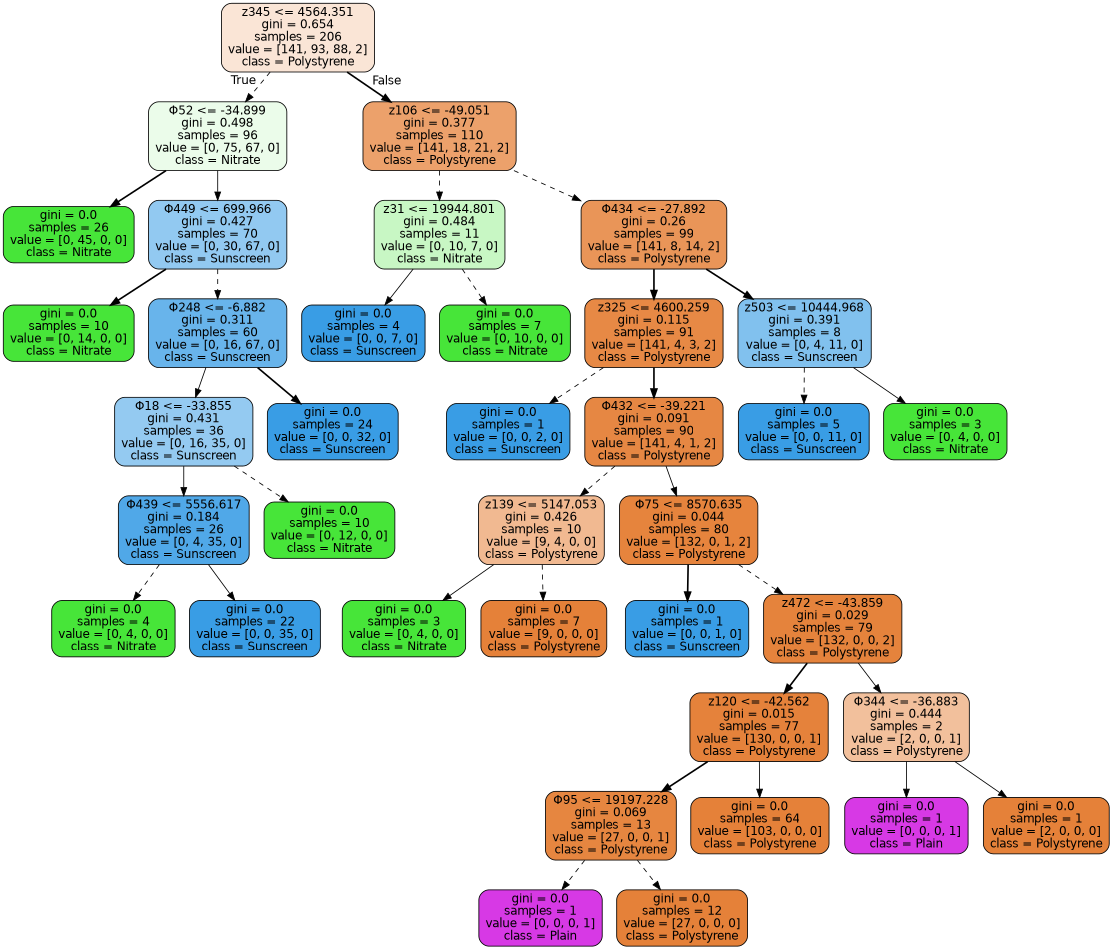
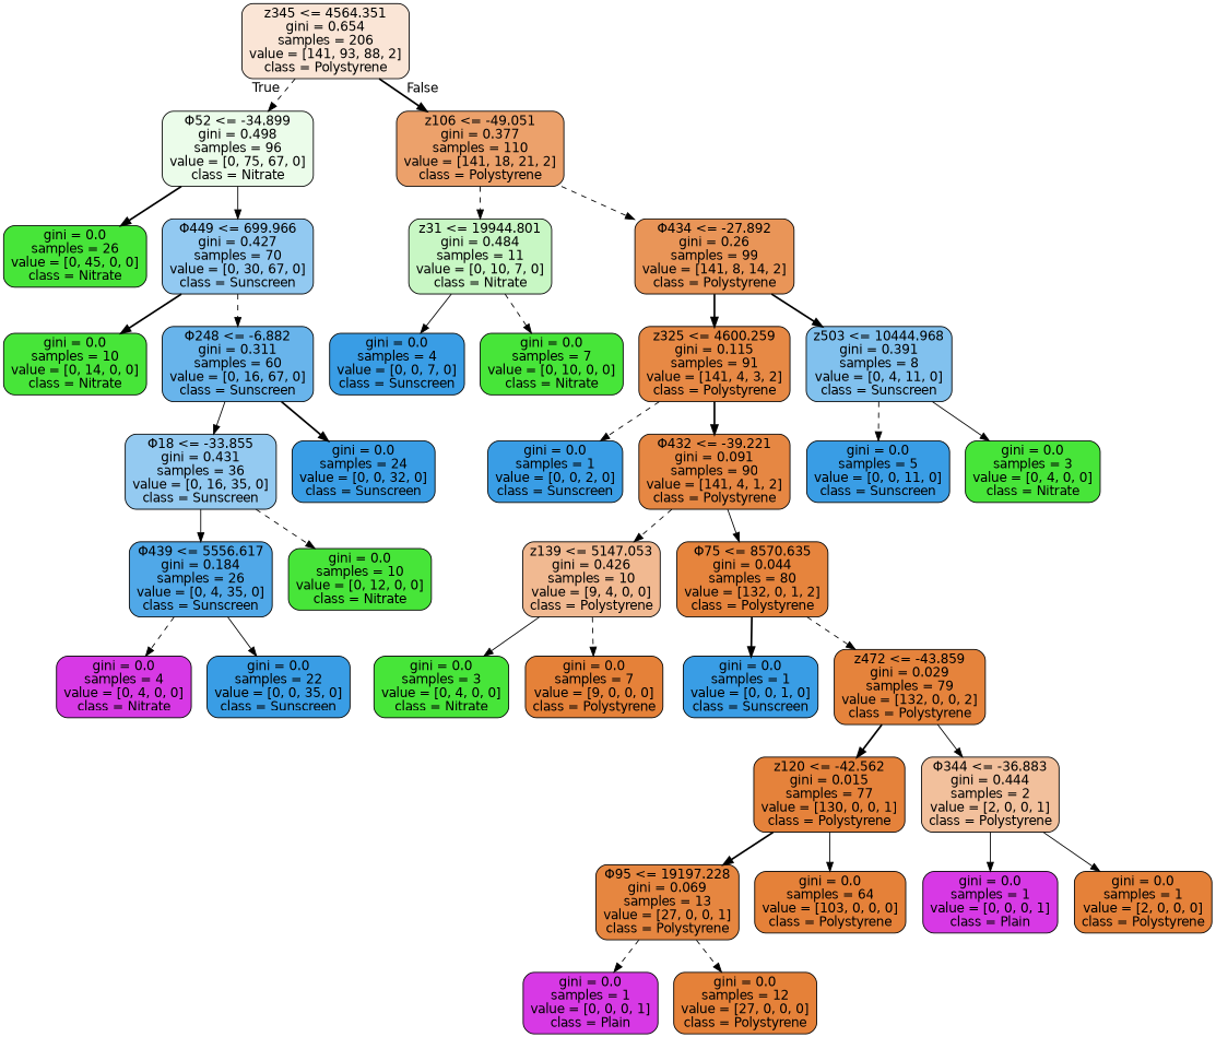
  digraph {
    node [color=black fillcolor="#47e539" fontname=helvetica shape=box style="filled, rounded"]
    edge [fontname=helvetica style=dashed]
    n1 [fillcolor="#fae5d6" label="z345 <= 4564.351\ngini = 0.654\nsamples = 206\nvalue = [141, 93, 88, 2]\nclass = Polystyrene"]
    n2 [fillcolor="#ebfcea" label="Φ52 <= -34.899\ngini = 0.498\nsamples = 96\nvalue = [0, 75, 67, 0]\nclass = Nitrate"]
    n3 [fillcolor="#eca16b" label="z106 <= -49.051\ngini = 0.377\nsamples = 110\nvalue = [141, 18, 21, 2]\nclass = Polystyrene"]
    n4 [label="gini = 0.0\nsamples = 26\nvalue = [0, 45, 0, 0]\nclass = Nitrate"]
    n5 [fillcolor="#92c9f1" label="Φ449 <= 699.966\ngini = 0.427\nsamples = 70\nvalue = [0, 30, 67, 0]\nclass = Sunscreen"]
    n6 [label="gini = 0.0\nsamples = 10\nvalue = [0, 14, 0, 0]\nclass = Nitrate"]
    n7 [fillcolor="#68b4eb" label="Φ248 <= -6.882\ngini = 0.311\nsamples = 60\nvalue = [0, 16, 67, 0]\nclass = Sunscreen"]
    n8 [fillcolor="#94caf1" label="Φ18 <= -33.855\ngini = 0.431\nsamples = 36\nvalue = [0, 16, 35, 0]\nclass = Sunscreen"]
    n9 [fillcolor="#399de5" label="gini = 0.0\nsamples = 24\nvalue = [0, 0, 32, 0]\nclass = Sunscreen"]
    n10 [fillcolor="#50a8e8" label="Φ439 <= 5556.617\ngini = 0.184\nsamples = 26\nvalue = [0, 4, 35, 0]\nclass = Sunscreen"]
    n11 [label="gini = 0.0\nsamples = 10\nvalue = [0, 12, 0, 0]\nclass = Nitrate"]
-   n12 [label="gini = 0.0\nsamples = 4\nvalue = [0, 4, 0, 0]\nclass = Nitrate"]
+   n12 [fillcolor="#d739e5" label="gini = 0.0\nsamples = 4\nvalue = [0, 4, 0, 0]\nclass = Nitrate"]
    n13 [fillcolor="#399de5" label="gini = 0.0\nsamples = 22\nvalue = [0, 0, 35, 0]\nclass = Sunscreen"]
    n14 [fillcolor="#c8f7c4" label="z31 <= 19944.801\ngini = 0.484\nsamples = 11\nvalue = [0, 10, 7, 0]\nclass = Nitrate"]
    n15 [fillcolor="#e99558" label="Φ434 <= -27.892\ngini = 0.26\nsamples = 99\nvalue = [141, 8, 14, 2]\nclass = Polystyrene"]
    n16 [fillcolor="#399de5" label="gini = 0.0\nsamples = 4\nvalue = [0, 0, 7, 0]\nclass = Sunscreen"]
    n17 [label="gini = 0.0\nsamples = 7\nvalue = [0, 10, 0, 0]\nclass = Nitrate"]
    n18 [fillcolor="#e78945" label="z325 <= 4600.259\ngini = 0.115\nsamples = 91\nvalue = [141, 4, 3, 2]\nclass = Polystyrene"]
    n19 [fillcolor="#81c1ee" label="z503 <= 10444.968\ngini = 0.391\nsamples = 8\nvalue = [0, 4, 11, 0]\nclass = Sunscreen"]
    n20 [fillcolor="#399de5" label="gini = 0.0\nsamples = 1\nvalue = [0, 0, 2, 0]\nclass = Sunscreen"]
    n21 [fillcolor="#e68743" label="Φ432 <= -39.221\ngini = 0.091\nsamples = 90\nvalue = [141, 4, 1, 2]\nclass = Polystyrene"]
    n22 [fillcolor="#f1b991" label="z139 <= 5147.053\ngini = 0.426\nsamples = 10\nvalue = [9, 4, 0, 0]\nclass = Polystyrene"]
    n23 [fillcolor="#e6843d" label="Φ75 <= 8570.635\ngini = 0.044\nsamples = 80\nvalue = [132, 0, 1, 2]\nclass = Polystyrene"]
    n24 [label="gini = 0.0\nsamples = 3\nvalue = [0, 4, 0, 0]\nclass = Nitrate"]
    n25 [fillcolor="#e58139" label="gini = 0.0\nsamples = 7\nvalue = [9, 0, 0, 0]\nclass = Polystyrene"]
    n26 [fillcolor="#399de5" label="gini = 0.0\nsamples = 1\nvalue = [0, 0, 1, 0]\nclass = Sunscreen"]
    n27 [fillcolor="#e5833c" label="z472 <= -43.859\ngini = 0.029\nsamples = 79\nvalue = [132, 0, 0, 2]\nclass = Polystyrene"]
    n28 [fillcolor="#e5823b" label="z120 <= -42.562\ngini = 0.015\nsamples = 77\nvalue = [130, 0, 0, 1]\nclass = Polystyrene"]
    n29 [fillcolor="#f2c09c" label="Φ344 <= -36.883\ngini = 0.444\nsamples = 2\nvalue = [2, 0, 0, 1]\nclass = Polystyrene"]
    n30 [fillcolor="#e68640" label="Φ95 <= 19197.228\ngini = 0.069\nsamples = 13\nvalue = [27, 0, 0, 1]\nclass = Polystyrene"]
    n31 [fillcolor="#e58139" label="gini = 0.0\nsamples = 64\nvalue = [103, 0, 0, 0]\nclass = Polystyrene"]
    n32 [fillcolor="#d739e5" label="gini = 0.0\nsamples = 1\nvalue = [0, 0, 0, 1]\nclass = Plain"]
    n33 [fillcolor="#e58139" label="gini = 0.0\nsamples = 12\nvalue = [27, 0, 0, 0]\nclass = Polystyrene"]
    n34 [fillcolor="#d739e5" label="gini = 0.0\nsamples = 1\nvalue = [0, 0, 0, 1]\nclass = Plain"]
    n35 [fillcolor="#e58139" label="gini = 0.0\nsamples = 1\nvalue = [2, 0, 0, 0]\nclass = Polystyrene"]
    n36 [fillcolor="#399de5" label="gini = 0.0\nsamples = 5\nvalue = [0, 0, 11, 0]\nclass = Sunscreen"]
    n37 [label="gini = 0.0\nsamples = 3\nvalue = [0, 4, 0, 0]\nclass = Nitrate"]
    n1 -> n2 [headlabel=True labelangle=45 labeldistance=2.5]
    n1 -> n3 [headlabel=False labelangle=-45 labeldistance=2.5 style=bold]
    n2 -> n4 [style=bold]
    n2 -> n5 [style=solid]
    n3 -> n14
    n3 -> n15
    n5 -> n6 [style=bold]
    n5 -> n7
    n7 -> n8 [style=solid]
    n7 -> n9 [style=bold]
    n8 -> n10 [style=solid]
    n8 -> n11
    n10 -> n12
    n10 -> n13 [style=solid]
    n14 -> n16 [style=solid]
    n14 -> n17
    n15 -> n18 [style=bold]
    n15 -> n19 [style=bold]
    n18 -> n20
    n18 -> n21 [style=bold]
    n19 -> n36
    n19 -> n37 [style=solid]
    n21 -> n22
    n21 -> n23 [style=solid]
    n22 -> n24 [style=solid]
    n22 -> n25
    n23 -> n26 [style=bold]
    n23 -> n27
    n27 -> n28 [style=bold]
    n27 -> n29 [style=solid]
    n28 -> n30 [style=bold]
    n28 -> n31 [style=solid]
    n29 -> n34 [style=solid]
    n29 -> n35 [style=solid]
    n30 -> n32
    n30 -> n33
  }
